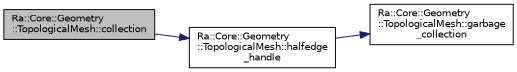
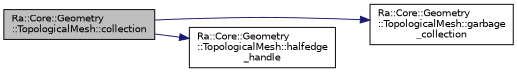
  digraph {
    rankdir=LR
    node [color=black fillcolor=white fontname=Helvetica fontsize=10 shape=record style=filled]
    edge [color=midnightblue fontname=Helvetica fontsize=10 labelfontname=Helvetica labelfontsize=10 style=solid]
    n1 [fillcolor=grey75 fontcolor=black height=0.2 label="Ra::Core::Geometry\l::TopologicalMesh::collection" width=0.4]
    n2 [height=0.2 label="Ra::Core::Geometry\l::TopologicalMesh::garbage\l_collection" width=0.4]
    n3 [height=0.2 label="Ra::Core::Geometry\l::TopologicalMesh::halfedge\l_handle" width=0.4]
-   n3 -> n2
+   n1 -> n2
    n1 -> n3
  }
